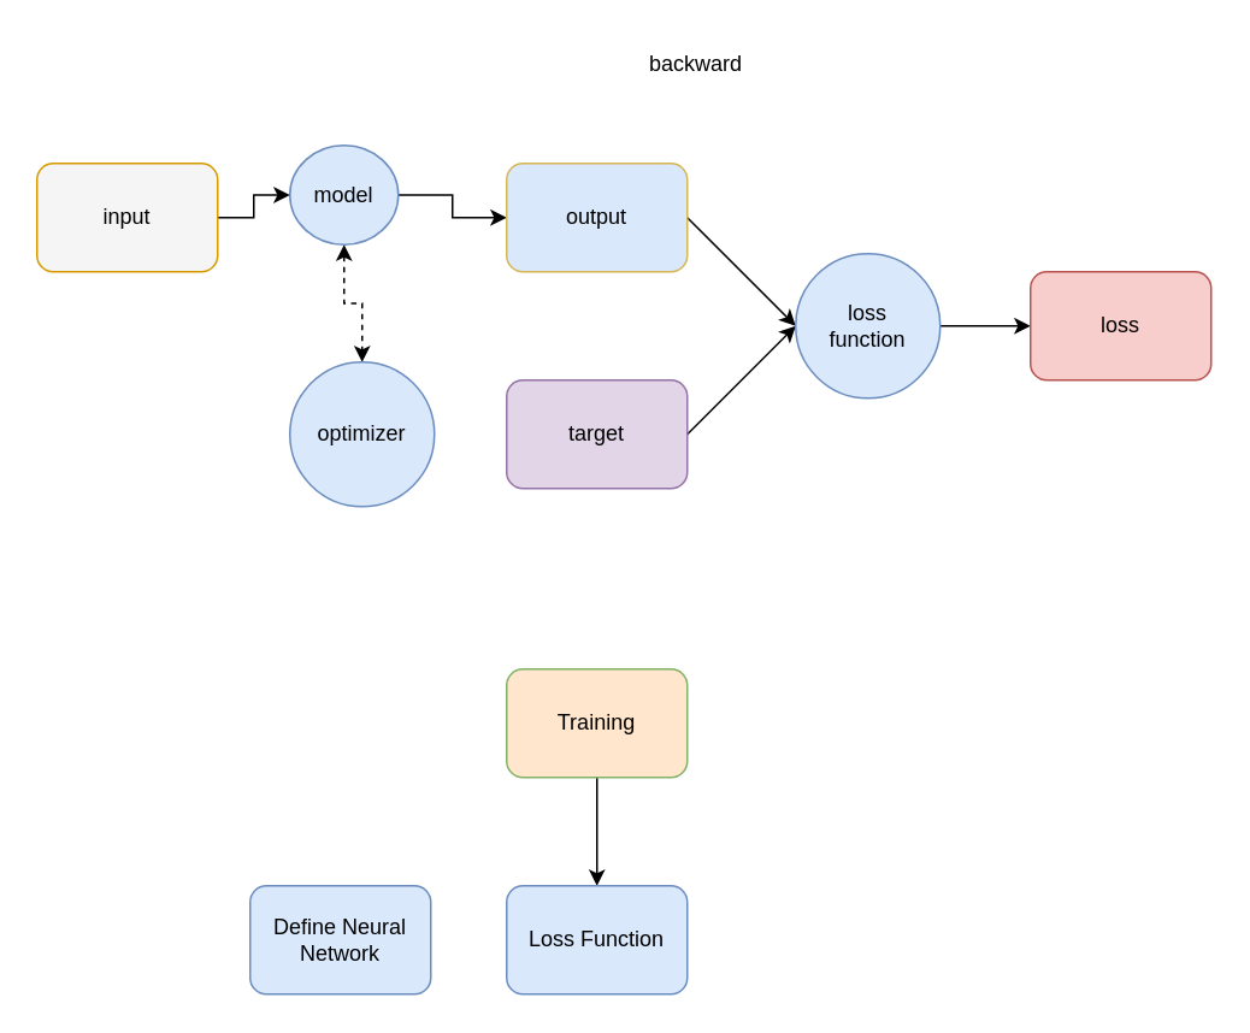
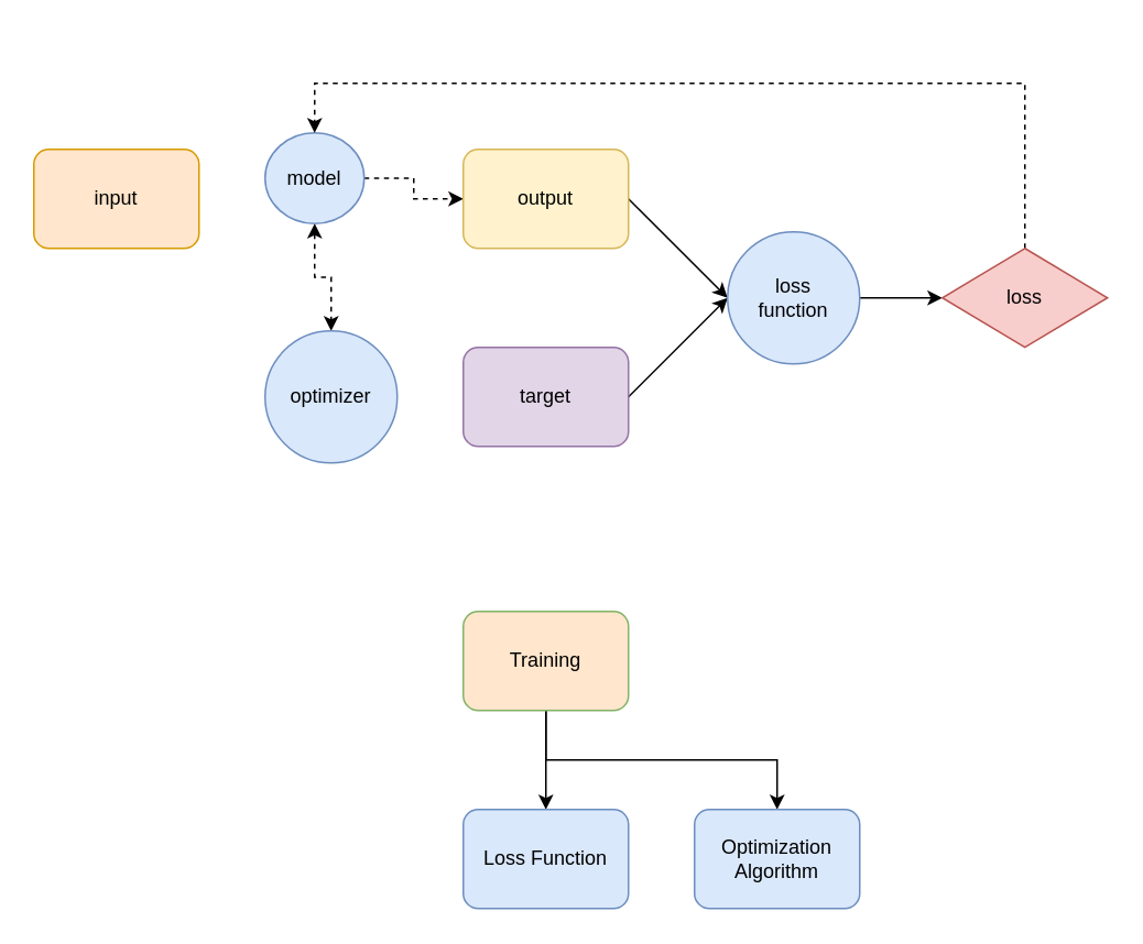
  <mxCell id="0" />
  <mxCell id="1" parent="0" />
- <mxCell id="2" style="edgeStyle=orthogonalEdgeStyle;rounded=0;orthogonalLoop=1;jettySize=auto;html=1;exitX=1;exitY=0.5;exitDx=0;exitDy=0;entryX=0;entryY=0.5;entryDx=0;entryDy=0;" parent="1" source="4" target="8" edge="1"><mxGeometry relative="1" as="geometry" /></mxCell>
+ <mxCell id="2" style="edgeStyle=orthogonalEdgeStyle;rounded=0;orthogonalLoop=1;jettySize=auto;html=1;exitX=1;exitY=0.5;exitDx=0;exitDy=0;entryX=0;entryY=0.5;entryDx=0;entryDy=0;dashed=1;" parent="1" source="4" target="8" edge="1"><mxGeometry relative="1" as="geometry" /></mxCell>
  <mxCell id="3" style="edgeStyle=orthogonalEdgeStyle;rounded=0;orthogonalLoop=1;jettySize=auto;html=1;exitX=0.5;exitY=1;exitDx=0;exitDy=0;entryX=0.5;entryY=0;entryDx=0;entryDy=0;startArrow=classic;startFill=1;dashed=1;" parent="1" source="4" target="16" edge="1"><mxGeometry relative="1" as="geometry" /></mxCell>
  <mxCell id="4" value="model" style="ellipse;whiteSpace=wrap;html=1;aspect=fixed;fillColor=#dae8fc;strokeColor=#6c8ebf;" parent="1" vertex="1"><mxGeometry x="160" y="80" width="60" height="55" as="geometry" /></mxCell>
- <mxCell id="5" style="edgeStyle=orthogonalEdgeStyle;rounded=0;orthogonalLoop=1;jettySize=auto;html=1;exitX=1;exitY=0.5;exitDx=0;exitDy=0;entryX=0;entryY=0.5;entryDx=0;entryDy=0;" parent="1" source="6" target="4" edge="1"><mxGeometry relative="1" as="geometry" /></mxCell>
- <mxCell id="6" value="input" style="rounded=1;whiteSpace=wrap;html=1;fillColor=#f5f5f5;strokeColor=#d79b00;" parent="1" vertex="1"><mxGeometry x="20" y="90" width="100" height="60" as="geometry" /></mxCell>
+ <mxCell id="6" value="input" style="rounded=1;whiteSpace=wrap;html=1;fillColor=#ffe6cc;strokeColor=#d79b00;" parent="1" vertex="1"><mxGeometry x="20" y="90" width="100" height="60" as="geometry" /></mxCell>
  <mxCell id="7" style="rounded=0;orthogonalLoop=1;jettySize=auto;html=1;exitX=1;exitY=0.5;exitDx=0;exitDy=0;entryX=0;entryY=0.5;entryDx=0;entryDy=0;" parent="1" source="8" target="12" edge="1"><mxGeometry relative="1" as="geometry" /></mxCell>
- <mxCell id="8" value="output" style="rounded=1;whiteSpace=wrap;html=1;fillColor=#dae8fc;strokeColor=#d6b656;" parent="1" vertex="1"><mxGeometry x="280" y="90" width="100" height="60" as="geometry" /></mxCell>
+ <mxCell id="8" value="output" style="rounded=1;whiteSpace=wrap;html=1;fillColor=#fff2cc;strokeColor=#d6b656;" parent="1" vertex="1"><mxGeometry x="280" y="90" width="100" height="60" as="geometry" /></mxCell>
  <mxCell id="9" style="edgeStyle=none;rounded=0;orthogonalLoop=1;jettySize=auto;html=1;exitX=1;exitY=0.5;exitDx=0;exitDy=0;entryX=0;entryY=0.5;entryDx=0;entryDy=0;" parent="1" source="10" target="12" edge="1"><mxGeometry relative="1" as="geometry" /></mxCell>
  <mxCell id="10" value="target" style="rounded=1;whiteSpace=wrap;html=1;fillColor=#e1d5e7;strokeColor=#9673a6;" parent="1" vertex="1"><mxGeometry x="280" y="210" width="100" height="60" as="geometry" /></mxCell>
  <mxCell id="11" style="edgeStyle=none;rounded=0;orthogonalLoop=1;jettySize=auto;html=1;exitX=1;exitY=0.5;exitDx=0;exitDy=0;" parent="1" source="12" target="14" edge="1"><mxGeometry relative="1" as="geometry" /></mxCell>
  <mxCell id="12" value="loss&lt;br&gt;function" style="ellipse;whiteSpace=wrap;html=1;aspect=fixed;fillColor=#dae8fc;strokeColor=#6c8ebf;" parent="1" vertex="1"><mxGeometry x="440" y="140" width="80" height="80" as="geometry" /></mxCell>
- <mxCell id="14" value="loss" style="rounded=1;whiteSpace=wrap;html=1;fillColor=#f8cecc;strokeColor=#b85450;" parent="1" vertex="1"><mxGeometry x="570" y="150" width="100" height="60" as="geometry" /></mxCell>
- <mxCell id="15" value="backward" style="text;html=1;strokeColor=none;fillColor=none;align=center;verticalAlign=middle;whiteSpace=wrap;rounded=0;" parent="1" vertex="1"><mxGeometry x="330" y="20" width="110" height="30" as="geometry" /></mxCell>
+ <mxCell id="13" style="edgeStyle=orthogonalEdgeStyle;rounded=0;orthogonalLoop=1;jettySize=auto;html=1;exitX=0.5;exitY=0;exitDx=0;exitDy=0;entryX=0.5;entryY=0;entryDx=0;entryDy=0;dashed=1;" parent="1" source="14" target="4" edge="1"><mxGeometry relative="1" as="geometry"><Array as="points"><mxPoint x="610" y="50" /><mxPoint x="200" y="50" /></Array></mxGeometry></mxCell>
+ <mxCell id="14" value="loss" style="rhombus;whiteSpace=wrap;html=1;fillColor=#f8cecc;strokeColor=#b85450;" parent="1" vertex="1"><mxGeometry x="570" y="150" width="100" height="60" as="geometry" /></mxCell>
  <mxCell id="16" value="optimizer" style="ellipse;whiteSpace=wrap;html=1;aspect=fixed;fillColor=#dae8fc;strokeColor=#6c8ebf;" parent="1" vertex="1"><mxGeometry x="160" y="200" width="80" height="80" as="geometry" /></mxCell>
  <mxCell id="17" style="edgeStyle=orthogonalEdgeStyle;rounded=0;orthogonalLoop=1;jettySize=auto;html=1;exitX=0.5;exitY=1;exitDx=0;exitDy=0;entryX=0.5;entryY=0;entryDx=0;entryDy=0;" edge="1" parent="1" source="19" target="20"><mxGeometry relative="1" as="geometry" /></mxCell>
+ <mxCell id="18" style="edgeStyle=orthogonalEdgeStyle;rounded=0;orthogonalLoop=1;jettySize=auto;html=1;exitX=0.5;exitY=1;exitDx=0;exitDy=0;" edge="1" parent="1" source="19" target="22"><mxGeometry relative="1" as="geometry" /></mxCell>
  <mxCell id="19" value="Training" style="rounded=1;whiteSpace=wrap;html=1;fillColor=#ffe6cc;strokeColor=#82b366;" vertex="1" parent="1"><mxGeometry x="280" y="370" width="100" height="60" as="geometry" /></mxCell>
  <mxCell id="20" value="Loss Function" style="rounded=1;whiteSpace=wrap;html=1;fillColor=#dae8fc;strokeColor=#6c8ebf;" vertex="1" parent="1"><mxGeometry x="280" y="490" width="100" height="60" as="geometry" /></mxCell>
- <mxCell id="21" value="Define Neural Network" style="rounded=1;whiteSpace=wrap;html=1;fillColor=#dae8fc;strokeColor=#6c8ebf;" vertex="1" parent="1"><mxGeometry x="138" y="490" width="100" height="60" as="geometry" /></mxCell>
+ <mxCell id="22" value="Optimization Algorithm" style="rounded=1;whiteSpace=wrap;html=1;fillColor=#dae8fc;strokeColor=#6c8ebf;" vertex="1" parent="1"><mxGeometry x="420" y="490" width="100" height="60" as="geometry" /></mxCell>
